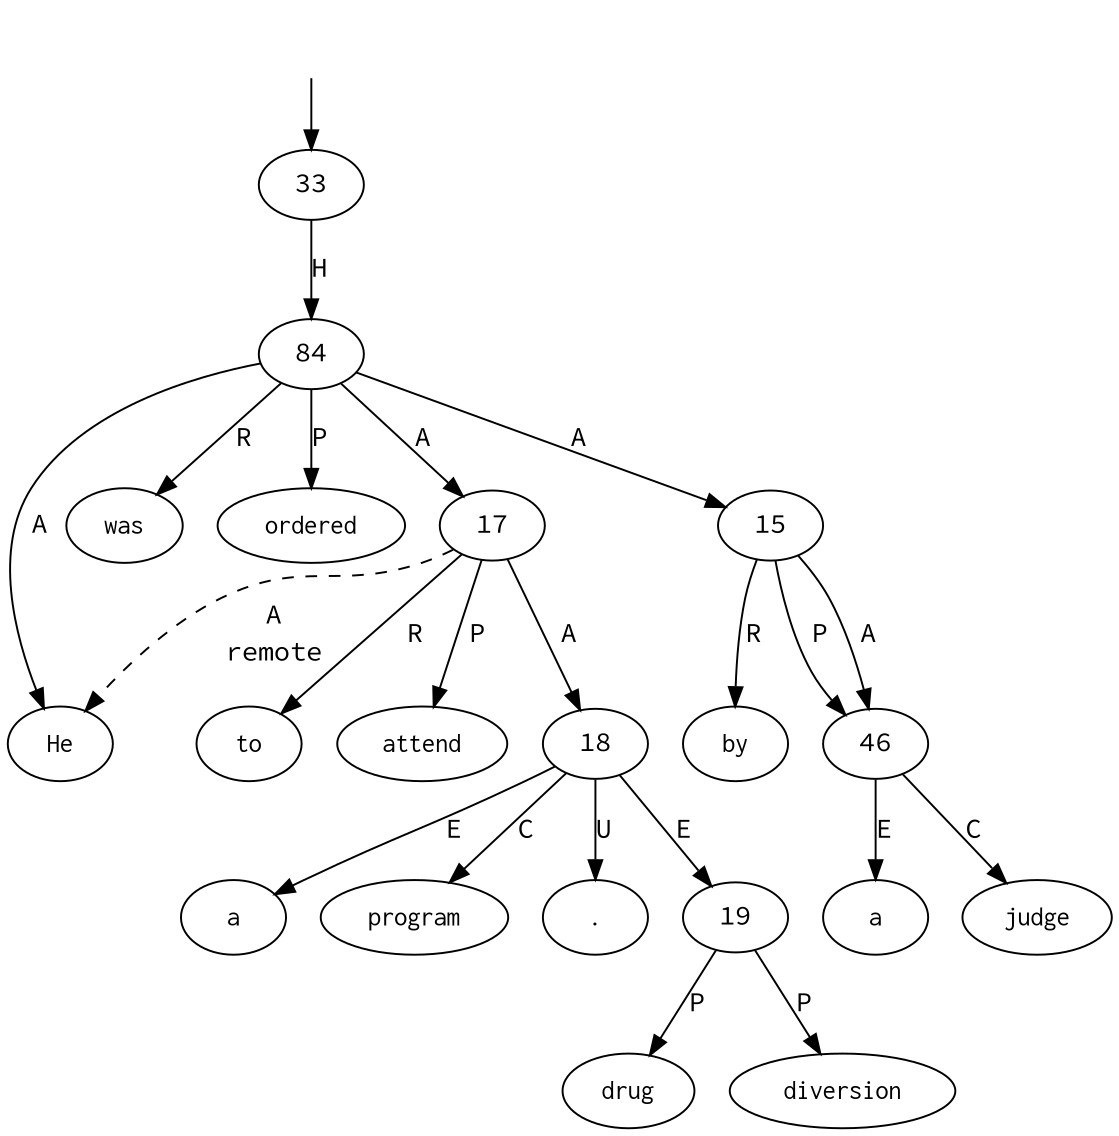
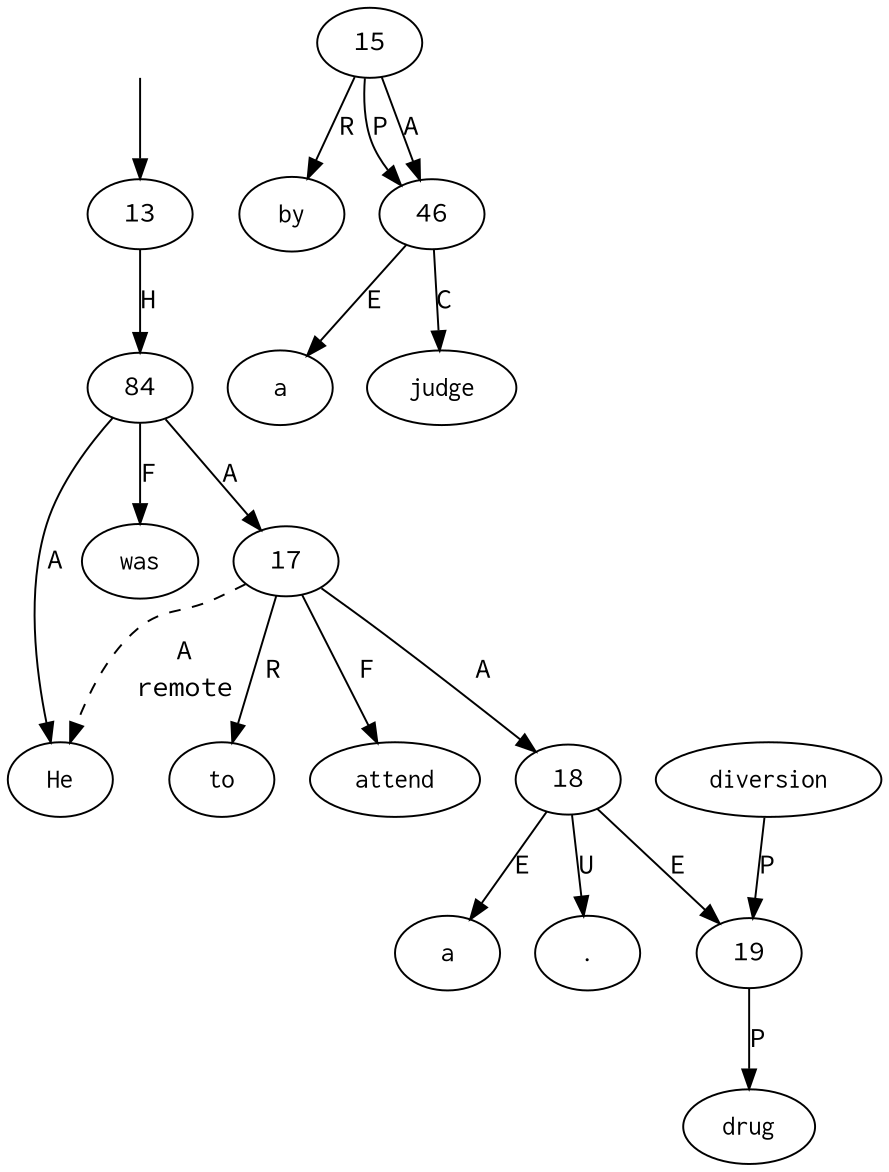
  digraph {
    fontname="Source Code Pro"
    node [fontname="Source Code Pro" shape=oval]
    edge [fontname="Source Code Pro"]
    top [style=invis shape=""]
-   13 [label=33 shape=""]
+   13 [shape=""]
    n3 [label=84 shape=""]
    n4 [label=<<table align="center" border="0" cellspacing="0"><tr><td colspan="2"><font face="Courier">He</font></td></tr></table>>]
    n5 [label=<<table align="center" border="0" cellspacing="0"><tr><td colspan="2"><font face="Courier">was</font></td></tr></table>>]
-   n6 [label=<<table align="center" border="0" cellspacing="0"><tr><td colspan="2"><font face="Courier">ordered</font></td></tr></table>>]
    17 [shape=""]
    15 [shape=""]
    n9 [label=<<table align="center" border="0" cellspacing="0"><tr><td colspan="2"><font face="Courier">by</font></td></tr></table>>]
    n10 [label=<<table align="center" border="0" cellspacing="0"><tr><td colspan="2"><font face="Courier">a</font></td></tr></table>>]
    n11 [label=<<table align="center" border="0" cellspacing="0"><tr><td colspan="2"><font face="Courier">judge</font></td></tr></table>>]
    n12 [label=<<table align="center" border="0" cellspacing="0"><tr><td colspan="2"><font face="Courier">to</font></td></tr></table>>]
    n13 [label=<<table align="center" border="0" cellspacing="0"><tr><td colspan="2"><font face="Courier">attend</font></td></tr></table>>]
    n14 [label=<<table align="center" border="0" cellspacing="0"><tr><td colspan="2"><font face="Courier">a</font></td></tr></table>>]
    n15 [label=<<table align="center" border="0" cellspacing="0"><tr><td colspan="2"><font face="Courier">drug</font></td></tr></table>>]
    n16 [label=<<table align="center" border="0" cellspacing="0"><tr><td colspan="2"><font face="Courier">diversion</font></td></tr></table>>]
-   n17 [label=<<table align="center" border="0" cellspacing="0"><tr><td colspan="2"><font face="Courier">program</font></td></tr></table>>]
    n18 [label=<<table align="center" border="0" cellspacing="0"><tr><td colspan="2"><font face="Courier">.</font></td></tr></table>>]
    18 [shape=""]
    n20 [label=46 shape=""]
    19 [shape=""]
    top -> 13
    13 -> n3 [label=H]
    n3 -> n4 [label=A]
-   n3 -> n5 [label=R]
-   n3 -> n6 [label=P]
+   n3 -> n5 [label=F]
    n3 -> 17 [label=A]
-   n3 -> 15 [label=A]
    17 -> n4 [label=<<table align="center" border="0" cellspacing="0"><tr><td colspan="1">A</td></tr><tr><td>remote</td></tr></table>> style=dashed]
    17 -> n12 [label=R]
-   17 -> n13 [label=P]
+   17 -> n13 [label=F]
    17 -> 18 [label=A]
    15 -> n9 [label=R]
    15 -> n20 [label=P]
    15 -> n20 [label=A]
    18 -> n14 [label=E]
-   18 -> n17 [label=C]
    18 -> n18 [label=U]
    18 -> 19 [label=E]
    n20 -> n10 [label=E]
    n20 -> n11 [label=C]
    19 -> n15 [label=P]
-   19 -> n16 [label=P]
+   n16 -> 19 [label=P]
  }
